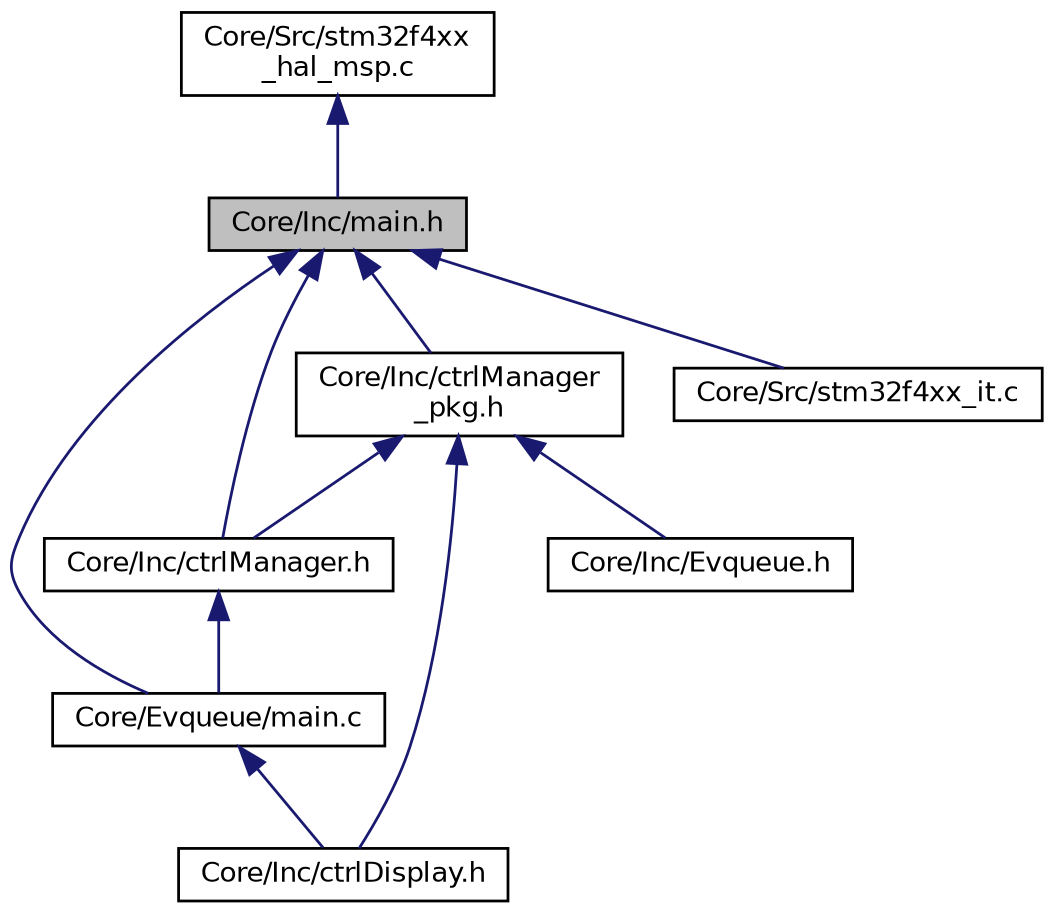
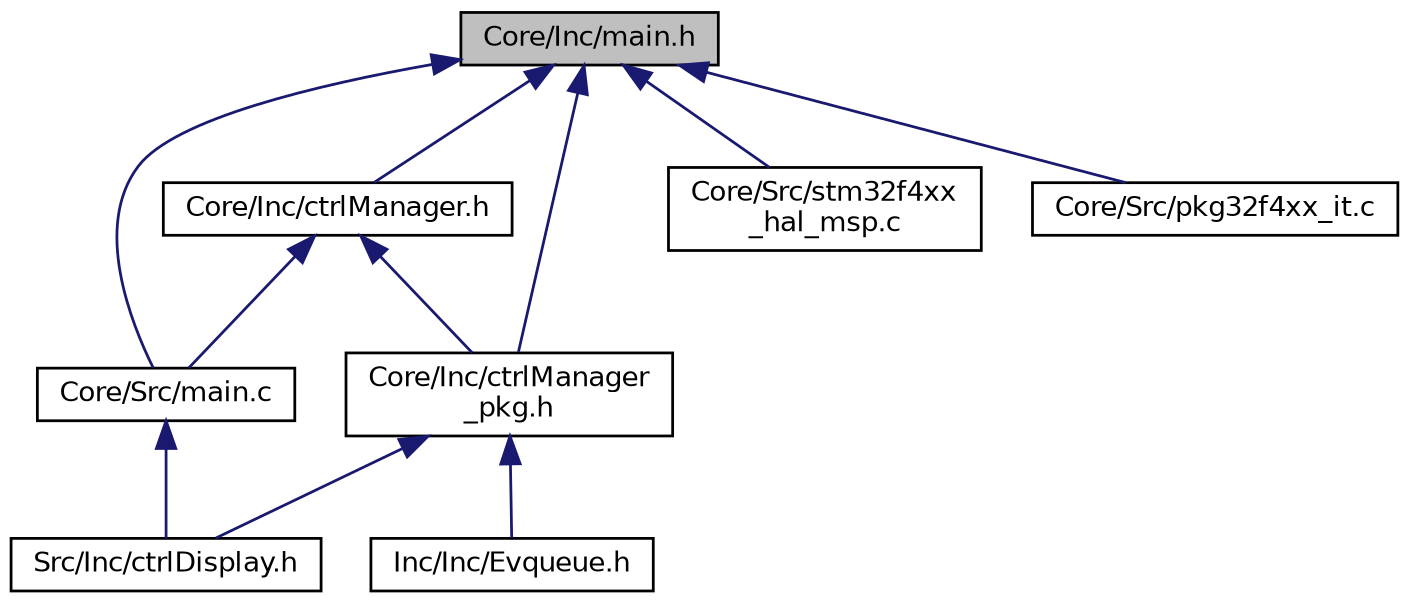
  digraph {
    node [color=black fillcolor=white fontname=Helvetica fontsize=10 shape=record style=filled]
    edge [color=midnightblue dir=back fontname=Helvetica fontsize=10 labelfontname=Helvetica labelfontsize=10 style=solid]
    n1 [fillcolor=grey75 fontcolor=black height=0.2 label="Core/Inc/main.h" width=0.4]
    n2 [height=0.2 label="Core/Inc/ctrlManager.h" width=0.4]
-   n3 [height=0.2 label="Core/Evqueue/main.c" width=0.4]
+   n3 [height=0.2 label="Core/Src/main.c" width=0.4]
    n4 [height=0.2 label="Core/Inc/ctrlManager\l_pkg.h" width=0.4]
    n5 [height=0.2 label="Core/Src/stm32f4xx\l_hal_msp.c" width=0.4]
-   n6 [height=0.2 label="Core/Src/stm32f4xx_it.c" width=0.4]
-   n7 [height=0.2 label="Core/Inc/ctrlDisplay.h" width=0.4]
-   n8 [height=0.2 label="Core/Inc/Evqueue.h" width=0.4]
+   n6 [height=0.2 label="Core/Src/pkg32f4xx_it.c" width=0.4]
+   n7 [height=0.2 label="Src/Inc/ctrlDisplay.h" width=0.4]
+   n8 [height=0.2 label="Inc/Inc/Evqueue.h" width=0.4]
    n1 -> n2
    n1 -> n3
    n1 -> n4
-   n5 -> n1
+   n1 -> n5
    n1 -> n6
    n2 -> n3
    n3 -> n7
-   n4 -> n2
+   n2 -> n4
    n4 -> n7
    n4 -> n8
  }
